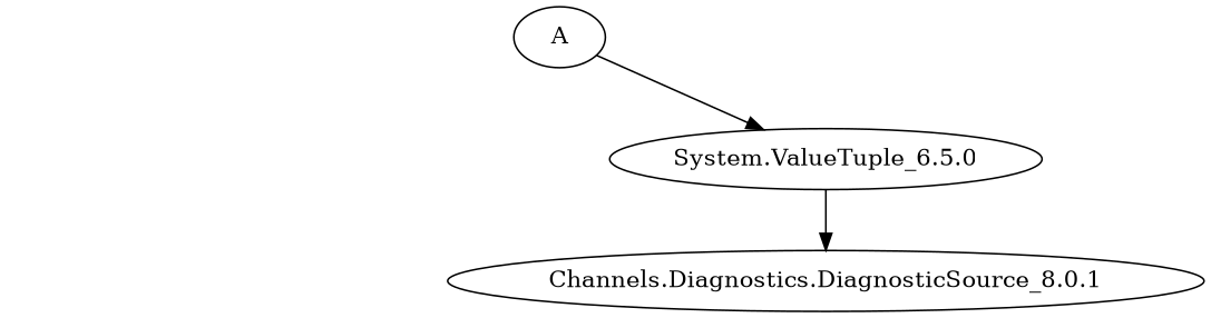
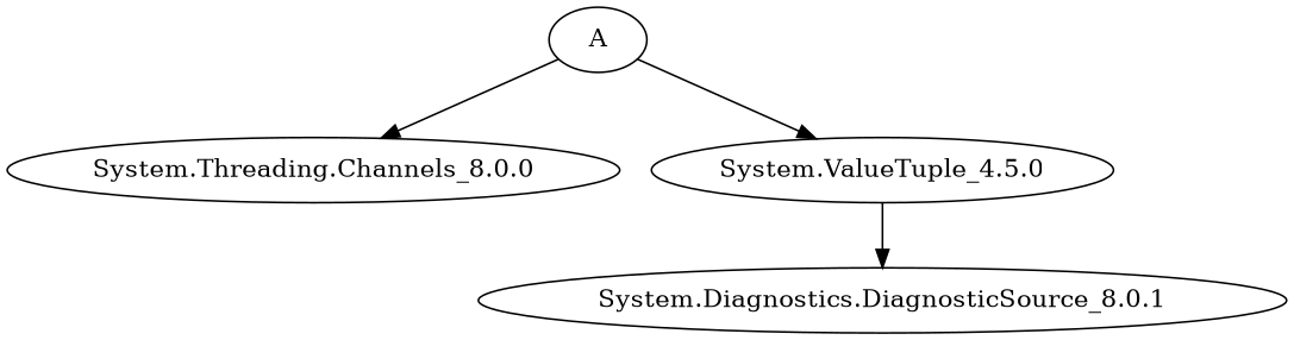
  digraph {
    A
-   "System.ValueTuple_4.5.0" [label="System.ValueTuple_6.5.0"]
-   "System.Diagnostics.DiagnosticSource_8.0.1" [label="Channels.Diagnostics.DiagnosticSource_8.0.1"]
+   "System.Threading.Channels_8.0.0"
+   "System.ValueTuple_4.5.0"
+   "System.Diagnostics.DiagnosticSource_8.0.1"
+   A -> "System.Threading.Channels_8.0.0"
    A -> "System.ValueTuple_4.5.0"
    "System.ValueTuple_4.5.0" -> "System.Diagnostics.DiagnosticSource_8.0.1"
  }
